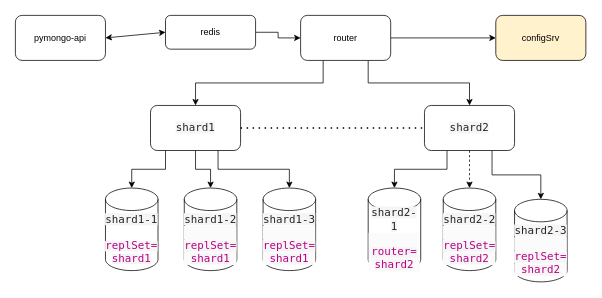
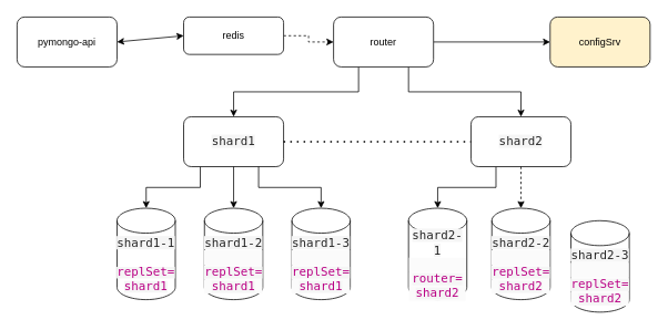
  <mxCell id="0" />
  <mxCell id="1" parent="0" />
  <mxCell id="2" value="&lt;span style=&quot;color: rgba(0, 0, 0, 0.85); font-family: Menlo, &amp;quot;Ubuntu Mono&amp;quot;, consolas, source-code-pro, monospace; font-size: 14.4px; white-space-collapse: break-spaces; background-color: rgb(245, 245, 245);&quot;&gt;shard1-1&lt;/span&gt;&lt;div&gt;&lt;span style=&quot;background-color: rgb(245, 245, 245); color: rgba(0, 0, 0, 0.85);&quot;&gt;&lt;font face=&quot;Menlo, Ubuntu Mono, consolas, source-code-pro, monospace&quot; color=&quot;rgba(0, 0, 0, 0.85)&quot;&gt;&lt;span style=&quot;font-size: 14.4px; white-space-collapse: break-spaces;&quot;&gt;&lt;br&gt;&lt;/span&gt;&lt;/font&gt;&lt;/span&gt;&lt;/div&gt;&lt;div&gt;&lt;span style=&quot;background-color: rgb(245, 245, 245); color: rgba(0, 0, 0, 0.85);&quot;&gt;&lt;font face=&quot;Menlo, Ubuntu Mono, consolas, source-code-pro, monospace&quot; color=&quot;rgba(0, 0, 0, 0.85)&quot;&gt;&lt;span style=&quot;font-size: 14.4px; white-space-collapse: break-spaces;&quot;&gt;replSet=&lt;/span&gt;&lt;/font&gt;&lt;/span&gt;&lt;/div&gt;&lt;div&gt;&lt;span style=&quot;background-color: rgb(245, 245, 245); color: rgba(0, 0, 0, 0.85);&quot;&gt;&lt;font face=&quot;Menlo, Ubuntu Mono, consolas, source-code-pro, monospace&quot; color=&quot;rgba(0, 0, 0, 0.85)&quot;&gt;&lt;span style=&quot;font-size: 14.4px; white-space-collapse: break-spaces;&quot;&gt;shard1&lt;/span&gt;&lt;/font&gt;&lt;br&gt;&lt;/span&gt;&lt;/div&gt;" style="shape=cylinder3;whiteSpace=wrap;html=1;boundedLbl=1;backgroundOutline=1;size=15;" parent="1" vertex="1"><mxGeometry x="140" y="250" width="70" height="110" as="geometry" /></mxCell>
  <mxCell id="3" value="pymongo-api" style="rounded=1;whiteSpace=wrap;html=1;" parent="1" vertex="1"><mxGeometry x="20" y="20" width="120" height="60" as="geometry" /></mxCell>
  <mxCell id="4" style="edgeStyle=orthogonalEdgeStyle;rounded=0;orthogonalLoop=1;jettySize=auto;html=1;entryX=0.5;entryY=0;entryDx=0;entryDy=0;exitX=0.75;exitY=1;exitDx=0;exitDy=0;" parent="1" source="15" target="17" edge="1"><mxGeometry relative="1" as="geometry"><mxPoint x="160" y="230" as="sourcePoint" /></mxGeometry></mxCell>
  <mxCell id="5" value="&lt;span style=&quot;color: rgba(0, 0, 0, 0.85); font-family: Menlo, &amp;quot;Ubuntu Mono&amp;quot;, consolas, source-code-pro, monospace; font-size: 14.4px; white-space-collapse: break-spaces; background-color: rgb(245, 245, 245);&quot;&gt;shard1-2&lt;/span&gt;&lt;div&gt;&lt;span style=&quot;color: rgba(0, 0, 0, 0.85); font-family: Menlo, &amp;quot;Ubuntu Mono&amp;quot;, consolas, source-code-pro, monospace; font-size: 14.4px; white-space-collapse: break-spaces; background-color: rgb(245, 245, 245);&quot;&gt;&lt;div style=&quot;color: rgb(0, 0, 0); font-family: Helvetica; font-size: 12px; white-space-collapse: collapse; background-color: rgb(251, 251, 251);&quot;&gt;&lt;span style=&quot;background-color: rgb(245, 245, 245); color: rgba(0, 0, 0, 0.85);&quot;&gt;&lt;font face=&quot;Menlo, Ubuntu Mono, consolas, source-code-pro, monospace&quot; color=&quot;rgba(0, 0, 0, 0.85)&quot;&gt;&lt;span style=&quot;font-size: 14.4px; white-space-collapse: break-spaces;&quot;&gt;&lt;br&gt;&lt;/span&gt;&lt;/font&gt;&lt;/span&gt;&lt;/div&gt;&lt;div style=&quot;color: rgb(0, 0, 0); font-family: Helvetica; font-size: 12px; white-space-collapse: collapse; background-color: rgb(251, 251, 251);&quot;&gt;&lt;span style=&quot;background-color: rgb(245, 245, 245); color: rgba(0, 0, 0, 0.85);&quot;&gt;&lt;font face=&quot;Menlo, Ubuntu Mono, consolas, source-code-pro, monospace&quot; color=&quot;rgba(0, 0, 0, 0.85)&quot;&gt;&lt;span style=&quot;font-size: 14.4px; white-space-collapse: break-spaces;&quot;&gt;replSet=&lt;/span&gt;&lt;/font&gt;&lt;/span&gt;&lt;/div&gt;&lt;div style=&quot;color: rgb(0, 0, 0); font-family: Helvetica; font-size: 12px; white-space-collapse: collapse; background-color: rgb(251, 251, 251);&quot;&gt;&lt;span style=&quot;background-color: rgb(245, 245, 245); color: rgba(0, 0, 0, 0.85);&quot;&gt;&lt;font face=&quot;Menlo, Ubuntu Mono, consolas, source-code-pro, monospace&quot; color=&quot;rgba(0, 0, 0, 0.85)&quot;&gt;&lt;span style=&quot;font-size: 14.4px; white-space-collapse: break-spaces;&quot;&gt;shard1&lt;/span&gt;&lt;/font&gt;&lt;/span&gt;&lt;/div&gt;&lt;/span&gt;&lt;/div&gt;" style="shape=cylinder3;whiteSpace=wrap;html=1;boundedLbl=1;backgroundOutline=1;size=15;" parent="1" vertex="1"><mxGeometry x="245" y="250" width="70" height="110" as="geometry" /></mxCell>
  <mxCell id="6" value="&lt;span style=&quot;color: rgba(0, 0, 0, 0.85); font-family: Menlo, &amp;quot;Ubuntu Mono&amp;quot;, consolas, source-code-pro, monospace; font-size: 14.4px; white-space-collapse: break-spaces; background-color: rgb(245, 245, 245);&quot;&gt;shard1-3&lt;/span&gt;&lt;div&gt;&lt;span style=&quot;color: rgba(0, 0, 0, 0.85); font-family: Menlo, &amp;quot;Ubuntu Mono&amp;quot;, consolas, source-code-pro, monospace; font-size: 14.4px; white-space-collapse: break-spaces; background-color: rgb(245, 245, 245);&quot;&gt;&lt;div style=&quot;color: rgb(0, 0, 0); font-family: Helvetica; font-size: 12px; white-space-collapse: collapse; background-color: rgb(251, 251, 251);&quot;&gt;&lt;span style=&quot;background-color: rgb(245, 245, 245); color: rgba(0, 0, 0, 0.85);&quot;&gt;&lt;font face=&quot;Menlo, Ubuntu Mono, consolas, source-code-pro, monospace&quot; color=&quot;rgba(0, 0, 0, 0.85)&quot;&gt;&lt;span style=&quot;font-size: 14.4px; white-space-collapse: break-spaces;&quot;&gt;&lt;br&gt;&lt;/span&gt;&lt;/font&gt;&lt;/span&gt;&lt;/div&gt;&lt;div style=&quot;color: rgb(0, 0, 0); font-family: Helvetica; font-size: 12px; white-space-collapse: collapse; background-color: rgb(251, 251, 251);&quot;&gt;&lt;span style=&quot;background-color: rgb(245, 245, 245); color: rgba(0, 0, 0, 0.85);&quot;&gt;&lt;font face=&quot;Menlo, Ubuntu Mono, consolas, source-code-pro, monospace&quot; color=&quot;rgba(0, 0, 0, 0.85)&quot;&gt;&lt;span style=&quot;font-size: 14.4px; white-space-collapse: break-spaces;&quot;&gt;replSet=&lt;/span&gt;&lt;/font&gt;&lt;/span&gt;&lt;/div&gt;&lt;div style=&quot;color: rgb(0, 0, 0); font-family: Helvetica; font-size: 12px; white-space-collapse: collapse; background-color: rgb(251, 251, 251);&quot;&gt;&lt;span style=&quot;background-color: rgb(245, 245, 245); color: rgba(0, 0, 0, 0.85);&quot;&gt;&lt;font face=&quot;Menlo, Ubuntu Mono, consolas, source-code-pro, monospace&quot; color=&quot;rgba(0, 0, 0, 0.85)&quot;&gt;&lt;span style=&quot;font-size: 14.4px; white-space-collapse: break-spaces;&quot;&gt;shard1&lt;/span&gt;&lt;/font&gt;&lt;/span&gt;&lt;/div&gt;&lt;/span&gt;&lt;/div&gt;" style="shape=cylinder3;whiteSpace=wrap;html=1;boundedLbl=1;backgroundOutline=1;size=15;" parent="1" vertex="1"><mxGeometry x="350" y="250" width="70" height="110" as="geometry" /></mxCell>
  <mxCell id="7" value="&lt;span style=&quot;color: rgba(0, 0, 0, 0.85); font-family: Menlo, &amp;quot;Ubuntu Mono&amp;quot;, consolas, source-code-pro, monospace; font-size: 14.4px; white-space-collapse: break-spaces; background-color: rgb(245, 245, 245);&quot;&gt;shard2-1&lt;/span&gt;&lt;div&gt;&lt;span style=&quot;color: rgba(0, 0, 0, 0.85); font-family: Menlo, &amp;quot;Ubuntu Mono&amp;quot;, consolas, source-code-pro, monospace; font-size: 14.4px; white-space-collapse: break-spaces; background-color: rgb(245, 245, 245);&quot;&gt;&lt;div style=&quot;color: rgb(0, 0, 0); font-family: Helvetica; font-size: 12px; white-space-collapse: collapse; background-color: rgb(251, 251, 251);&quot;&gt;&lt;span style=&quot;background-color: rgb(245, 245, 245); color: rgba(0, 0, 0, 0.85);&quot;&gt;&lt;font face=&quot;Menlo, Ubuntu Mono, consolas, source-code-pro, monospace&quot; color=&quot;rgba(0, 0, 0, 0.85)&quot;&gt;&lt;span style=&quot;font-size: 14.4px; white-space-collapse: break-spaces;&quot;&gt;&lt;br&gt;&lt;/span&gt;&lt;/font&gt;&lt;/span&gt;&lt;/div&gt;&lt;div style=&quot;color: rgb(0, 0, 0); font-family: Helvetica; font-size: 12px; white-space-collapse: collapse; background-color: rgb(251, 251, 251);&quot;&gt;&lt;span style=&quot;background-color: rgb(245, 245, 245); color: rgba(0, 0, 0, 0.85);&quot;&gt;&lt;font face=&quot;Menlo, Ubuntu Mono, consolas, source-code-pro, monospace&quot; color=&quot;rgba(0, 0, 0, 0.85)&quot;&gt;&lt;span style=&quot;font-size: 14.4px; white-space-collapse: break-spaces;&quot;&gt;router=&lt;/span&gt;&lt;/font&gt;&lt;/span&gt;&lt;/div&gt;&lt;div style=&quot;color: rgb(0, 0, 0); font-family: Helvetica; font-size: 12px; white-space-collapse: collapse; background-color: rgb(251, 251, 251);&quot;&gt;&lt;span style=&quot;background-color: rgb(245, 245, 245); color: rgba(0, 0, 0, 0.85);&quot;&gt;&lt;font face=&quot;Menlo, Ubuntu Mono, consolas, source-code-pro, monospace&quot; color=&quot;rgba(0, 0, 0, 0.85)&quot;&gt;&lt;span style=&quot;font-size: 14.4px; white-space-collapse: break-spaces;&quot;&gt;shard2&lt;/span&gt;&lt;/font&gt;&lt;/span&gt;&lt;/div&gt;&lt;/span&gt;&lt;/div&gt;" style="shape=cylinder3;whiteSpace=wrap;html=1;boundedLbl=1;backgroundOutline=1;size=15;" parent="1" vertex="1"><mxGeometry x="490" y="250" width="70" height="110" as="geometry" /></mxCell>
  <mxCell id="8" value="&lt;span style=&quot;color: rgba(0, 0, 0, 0.85); font-family: Menlo, &amp;quot;Ubuntu Mono&amp;quot;, consolas, source-code-pro, monospace; font-size: 14.4px; white-space-collapse: break-spaces; background-color: rgb(245, 245, 245);&quot;&gt;shard2-2&lt;/span&gt;&lt;div&gt;&lt;span style=&quot;color: rgba(0, 0, 0, 0.85); font-family: Menlo, &amp;quot;Ubuntu Mono&amp;quot;, consolas, source-code-pro, monospace; font-size: 14.4px; white-space-collapse: break-spaces; background-color: rgb(245, 245, 245);&quot;&gt;&lt;div style=&quot;white-space-collapse: collapse; color: rgb(0, 0, 0); font-family: Helvetica; font-size: 12px; background-color: rgb(251, 251, 251);&quot;&gt;&lt;span style=&quot;background-color: rgb(245, 245, 245); color: rgba(0, 0, 0, 0.85);&quot;&gt;&lt;font face=&quot;Menlo, Ubuntu Mono, consolas, source-code-pro, monospace&quot; color=&quot;rgba(0, 0, 0, 0.85)&quot;&gt;&lt;span style=&quot;font-size: 14.4px; white-space-collapse: break-spaces;&quot;&gt;&lt;br&gt;&lt;/span&gt;&lt;/font&gt;&lt;/span&gt;&lt;/div&gt;&lt;div style=&quot;white-space-collapse: collapse; color: rgb(0, 0, 0); font-family: Helvetica; font-size: 12px; background-color: rgb(251, 251, 251);&quot;&gt;&lt;span style=&quot;background-color: rgb(245, 245, 245); color: rgba(0, 0, 0, 0.85);&quot;&gt;&lt;font face=&quot;Menlo, Ubuntu Mono, consolas, source-code-pro, monospace&quot; color=&quot;rgba(0, 0, 0, 0.85)&quot;&gt;&lt;span style=&quot;font-size: 14.4px; white-space-collapse: break-spaces;&quot;&gt;replSet=&lt;/span&gt;&lt;/font&gt;&lt;/span&gt;&lt;/div&gt;&lt;div style=&quot;white-space-collapse: collapse; color: rgb(0, 0, 0); font-family: Helvetica; font-size: 12px; background-color: rgb(251, 251, 251);&quot;&gt;&lt;span style=&quot;background-color: rgb(245, 245, 245); color: rgba(0, 0, 0, 0.85);&quot;&gt;&lt;font face=&quot;Menlo, Ubuntu Mono, consolas, source-code-pro, monospace&quot; color=&quot;rgba(0, 0, 0, 0.85)&quot;&gt;&lt;span style=&quot;font-size: 14.4px; white-space-collapse: break-spaces;&quot;&gt;shard2&lt;/span&gt;&lt;/font&gt;&lt;/span&gt;&lt;/div&gt;&lt;/span&gt;&lt;/div&gt;" style="shape=cylinder3;whiteSpace=wrap;html=1;boundedLbl=1;backgroundOutline=1;size=15;" parent="1" vertex="1"><mxGeometry x="590" y="250" width="70" height="110" as="geometry" /></mxCell>
  <mxCell id="9" value="&lt;span style=&quot;color: rgba(0, 0, 0, 0.85); font-family: Menlo, &amp;quot;Ubuntu Mono&amp;quot;, consolas, source-code-pro, monospace; font-size: 14.4px; white-space-collapse: break-spaces; background-color: rgb(245, 245, 245);&quot;&gt;shard2-3&lt;/span&gt;&lt;div&gt;&lt;span style=&quot;color: rgba(0, 0, 0, 0.85); font-family: Menlo, &amp;quot;Ubuntu Mono&amp;quot;, consolas, source-code-pro, monospace; font-size: 14.4px; white-space-collapse: break-spaces; background-color: rgb(245, 245, 245);&quot;&gt;&lt;div style=&quot;white-space-collapse: collapse; color: rgb(0, 0, 0); font-family: Helvetica; font-size: 12px; background-color: rgb(251, 251, 251);&quot;&gt;&lt;span style=&quot;background-color: rgb(245, 245, 245); color: rgba(0, 0, 0, 0.85);&quot;&gt;&lt;font face=&quot;Menlo, Ubuntu Mono, consolas, source-code-pro, monospace&quot; color=&quot;rgba(0, 0, 0, 0.85)&quot;&gt;&lt;span style=&quot;font-size: 14.4px; white-space-collapse: break-spaces;&quot;&gt;&lt;br&gt;&lt;/span&gt;&lt;/font&gt;&lt;/span&gt;&lt;/div&gt;&lt;div style=&quot;white-space-collapse: collapse; color: rgb(0, 0, 0); font-family: Helvetica; font-size: 12px; background-color: rgb(251, 251, 251);&quot;&gt;&lt;span style=&quot;background-color: rgb(245, 245, 245); color: rgba(0, 0, 0, 0.85);&quot;&gt;&lt;font face=&quot;Menlo, Ubuntu Mono, consolas, source-code-pro, monospace&quot; color=&quot;rgba(0, 0, 0, 0.85)&quot;&gt;&lt;span style=&quot;font-size: 14.4px; white-space-collapse: break-spaces;&quot;&gt;replSet=&lt;/span&gt;&lt;/font&gt;&lt;/span&gt;&lt;/div&gt;&lt;div style=&quot;white-space-collapse: collapse; color: rgb(0, 0, 0); font-family: Helvetica; font-size: 12px; background-color: rgb(251, 251, 251);&quot;&gt;&lt;span style=&quot;background-color: rgb(245, 245, 245); color: rgba(0, 0, 0, 0.85);&quot;&gt;&lt;font face=&quot;Menlo, Ubuntu Mono, consolas, source-code-pro, monospace&quot; color=&quot;rgba(0, 0, 0, 0.85)&quot;&gt;&lt;span style=&quot;font-size: 14.4px; white-space-collapse: break-spaces;&quot;&gt;shard2&lt;/span&gt;&lt;/font&gt;&lt;/span&gt;&lt;/div&gt;&lt;/span&gt;&lt;/div&gt;" style="shape=cylinder3;whiteSpace=wrap;html=1;boundedLbl=1;backgroundOutline=1;size=15;" parent="1" vertex="1"><mxGeometry x="685" y="265" width="70" height="110" as="geometry" /></mxCell>
  <mxCell id="10" value="" style="edgeStyle=orthogonalEdgeStyle;rounded=0;orthogonalLoop=1;jettySize=auto;html=1;exitX=0.25;exitY=1;exitDx=0;exitDy=0;entryX=0.5;entryY=0;entryDx=0;entryDy=0;" parent="1" source="15" target="12" edge="1"><mxGeometry relative="1" as="geometry" /></mxCell>
  <mxCell id="11" value="" style="edgeStyle=orthogonalEdgeStyle;rounded=0;orthogonalLoop=1;jettySize=auto;html=1;entryX=0.5;entryY=0;entryDx=0;entryDy=0;entryPerimeter=0;exitX=0.167;exitY=1;exitDx=0;exitDy=0;exitPerimeter=0;" parent="1" source="12" target="2" edge="1"><mxGeometry relative="1" as="geometry" /></mxCell>
- <mxCell id="12" value="&lt;span style=&quot;color: rgba(0, 0, 0, 0.85); font-family: Menlo, &amp;quot;Ubuntu Mono&amp;quot;, consolas, source-code-pro, monospace; font-size: 14.4px; white-space-collapse: break-spaces; background-color: rgb(245, 245, 245);&quot;&gt;shard1&lt;/span&gt;" style="rounded=1;whiteSpace=wrap;html=1;" parent="1" vertex="1"><mxGeometry x="200" y="140" width="120" height="60" as="geometry" /></mxCell>
+ <mxCell id="12" value="&lt;span style=&quot;color: rgba(0, 0, 0, 0.85); font-family: Menlo, &amp;quot;Ubuntu Mono&amp;quot;, consolas, source-code-pro, monospace; font-size: 14.4px; white-space-collapse: break-spaces; background-color: rgb(245, 245, 245);&quot;&gt;shard1&lt;/span&gt;" style="rounded=1;whiteSpace=wrap;html=1;" parent="1" vertex="1"><mxGeometry x="220" y="140" width="120" height="60" as="geometry" /></mxCell>
  <mxCell id="13" value="" style="edgeStyle=orthogonalEdgeStyle;rounded=0;orthogonalLoop=1;jettySize=auto;html=1;" parent="1" source="15" target="23" edge="1"><mxGeometry relative="1" as="geometry" /></mxCell>
- <mxCell id="14" value="" style="edgeStyle=orthogonalEdgeStyle;rounded=0;orthogonalLoop=1;jettySize=auto;html=1;entryX=0;entryY=0.5;entryDx=0;entryDy=0;exitX=1;exitY=0.5;exitDx=0;exitDy=0;" parent="1" source="25" target="15" edge="1"><mxGeometry relative="1" as="geometry"><mxPoint x="370" y="80" as="sourcePoint" /></mxGeometry></mxCell>
+ <mxCell id="14" value="" style="edgeStyle=orthogonalEdgeStyle;rounded=0;orthogonalLoop=1;jettySize=auto;html=1;entryX=0;entryY=0.5;entryDx=0;entryDy=0;exitX=1;exitY=0.5;exitDx=0;exitDy=0;dashed=1;" parent="1" source="25" target="15" edge="1"><mxGeometry relative="1" as="geometry"><mxPoint x="370" y="80" as="sourcePoint" /></mxGeometry></mxCell>
  <mxCell id="15" value="router" style="rounded=1;whiteSpace=wrap;html=1;" parent="1" vertex="1"><mxGeometry x="400" y="20" width="120" height="60" as="geometry" /></mxCell>
  <mxCell id="16" value="" style="edgeStyle=orthogonalEdgeStyle;rounded=0;orthogonalLoop=1;jettySize=auto;html=1;exitX=0.25;exitY=1;exitDx=0;exitDy=0;" parent="1" source="17" target="7" edge="1"><mxGeometry relative="1" as="geometry" /></mxCell>
  <mxCell id="17" value="&lt;span style=&quot;color: rgba(0, 0, 0, 0.85); font-family: Menlo, &amp;quot;Ubuntu Mono&amp;quot;, consolas, source-code-pro, monospace; font-size: 14.4px; white-space-collapse: break-spaces; background-color: rgb(245, 245, 245);&quot;&gt;shard2&lt;/span&gt;" style="rounded=1;whiteSpace=wrap;html=1;" parent="1" vertex="1"><mxGeometry x="565" y="140" width="120" height="60" as="geometry" /></mxCell>
  <mxCell id="18" style="edgeStyle=orthogonalEdgeStyle;rounded=0;orthogonalLoop=1;jettySize=auto;html=1;exitX=0.5;exitY=1;exitDx=0;exitDy=0;entryX=0.5;entryY=0;entryDx=0;entryDy=0;entryPerimeter=0;" parent="1" source="12" target="5" edge="1"><mxGeometry relative="1" as="geometry" /></mxCell>
  <mxCell id="19" style="edgeStyle=orthogonalEdgeStyle;rounded=0;orthogonalLoop=1;jettySize=auto;html=1;exitX=0.75;exitY=1;exitDx=0;exitDy=0;entryX=0.5;entryY=0;entryDx=0;entryDy=0;entryPerimeter=0;" parent="1" source="12" target="6" edge="1"><mxGeometry relative="1" as="geometry" /></mxCell>
  <mxCell id="20" style="edgeStyle=orthogonalEdgeStyle;rounded=0;orthogonalLoop=1;jettySize=auto;html=1;exitX=0.5;exitY=1;exitDx=0;exitDy=0;entryX=0.5;entryY=0;entryDx=0;entryDy=0;entryPerimeter=0;dashed=1;" parent="1" source="17" target="8" edge="1"><mxGeometry relative="1" as="geometry" /></mxCell>
- <mxCell id="21" style="edgeStyle=orthogonalEdgeStyle;rounded=0;orthogonalLoop=1;jettySize=auto;html=1;exitX=0.75;exitY=1;exitDx=0;exitDy=0;entryX=0.5;entryY=0;entryDx=0;entryDy=0;entryPerimeter=0;" parent="1" source="17" target="9" edge="1"><mxGeometry relative="1" as="geometry" /></mxCell>
  <mxCell id="22" value="" style="endArrow=classic;startArrow=classic;html=1;rounded=0;exitX=1;exitY=0.5;exitDx=0;exitDy=0;entryX=0;entryY=0.5;entryDx=0;entryDy=0;" parent="1" source="3" target="25" edge="1"><mxGeometry width="50" height="50" relative="1" as="geometry"><mxPoint x="360" y="590" as="sourcePoint" /><mxPoint x="250" y="50" as="targetPoint" /></mxGeometry></mxCell>
  <mxCell id="23" value="configSrv" style="rounded=1;whiteSpace=wrap;html=1;fillColor=#fff2cc;" parent="1" vertex="1"><mxGeometry x="660" y="20" width="120" height="60" as="geometry" /></mxCell>
  <mxCell id="24" value="" style="endArrow=none;dashed=1;html=1;dashPattern=1 3;strokeWidth=2;rounded=0;entryX=0;entryY=0.5;entryDx=0;entryDy=0;exitX=1;exitY=0.5;exitDx=0;exitDy=0;" parent="1" source="12" target="17" edge="1"><mxGeometry width="50" height="50" relative="1" as="geometry"><mxPoint x="360" y="590" as="sourcePoint" /><mxPoint x="410" y="540" as="targetPoint" /></mxGeometry></mxCell>
  <mxCell id="25" value="redis" style="rounded=1;whiteSpace=wrap;html=1;" parent="1" vertex="1"><mxGeometry x="220" y="20" width="120" height="45" as="geometry" /></mxCell>
